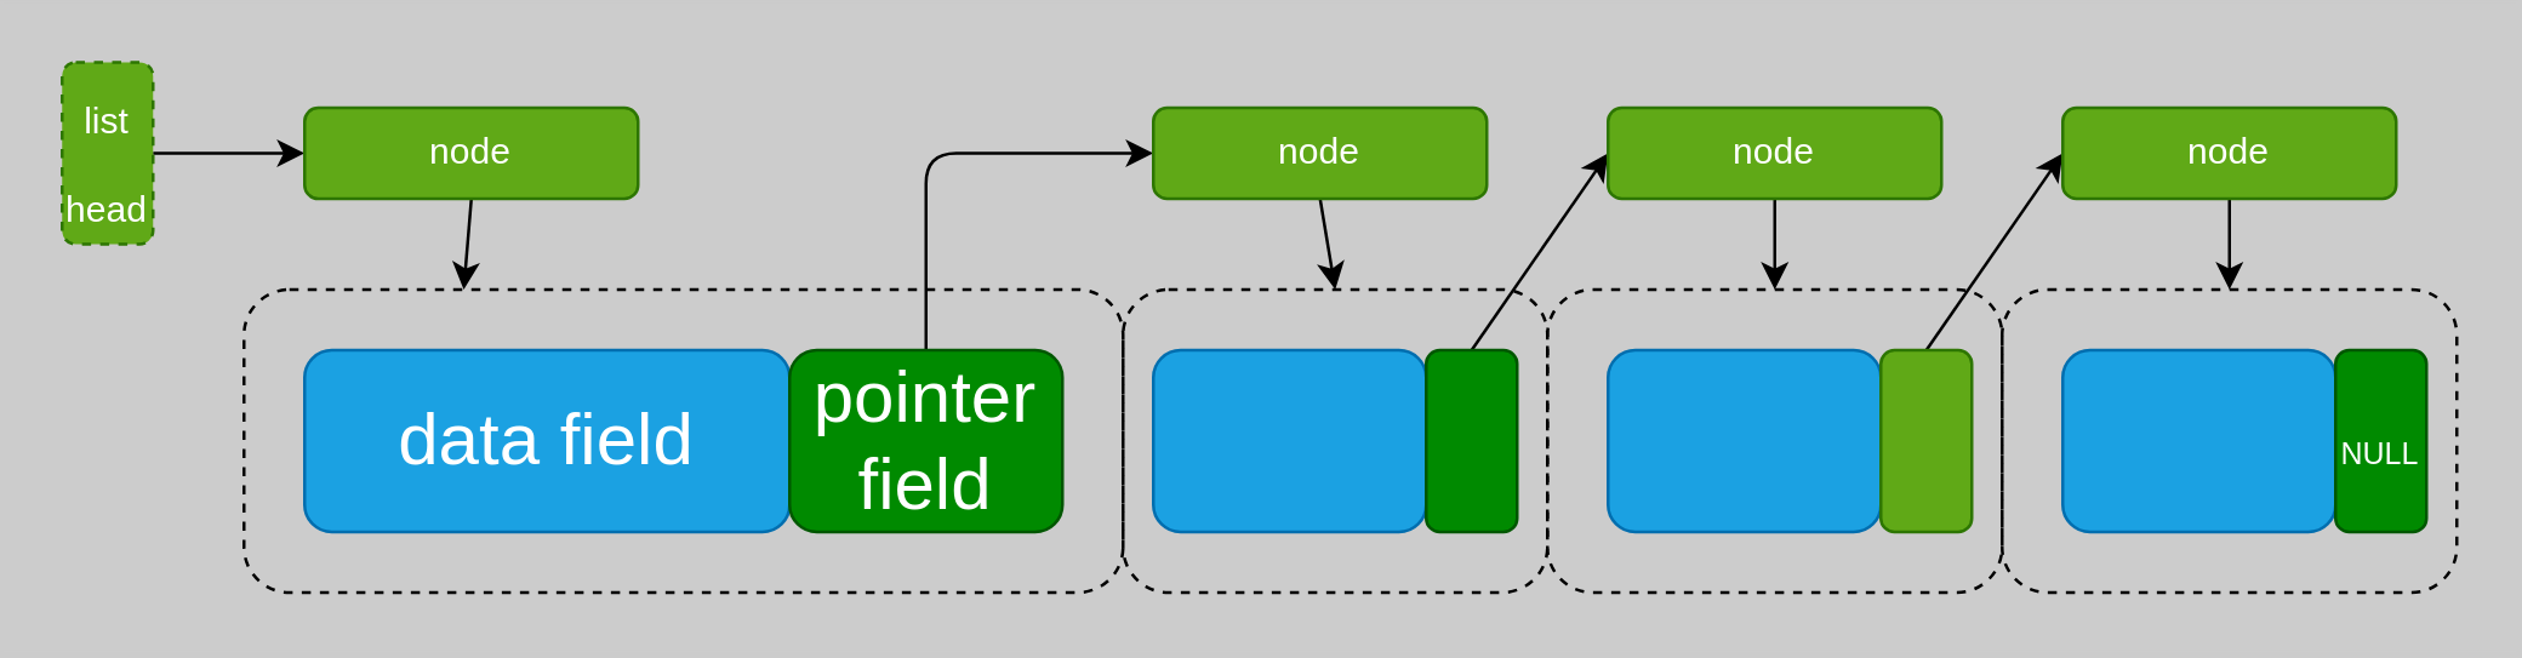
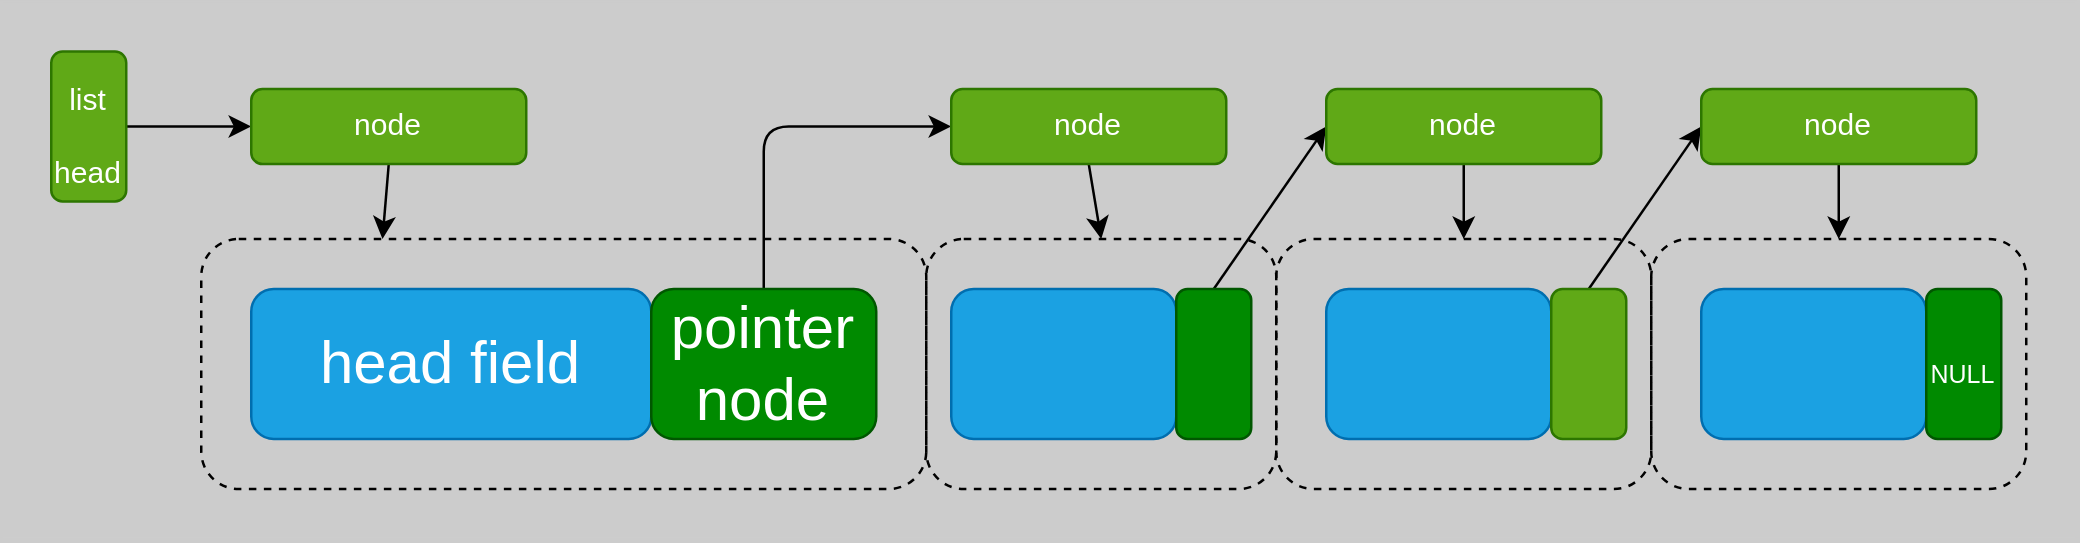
  <mxCell id="0" />
  <mxCell id="1" parent="0" />
  <mxCell id="2" value="" style="rounded=1;whiteSpace=wrap;html=1;shadow=0;glass=0;dashed=1;fontSize=12;fillColor=none;gradientColor=default;" vertex="1" parent="1"><mxGeometry x="510" y="95" width="150" height="100" as="geometry" /></mxCell>
  <mxCell id="3" value="" style="rounded=1;whiteSpace=wrap;html=1;shadow=0;glass=0;dashed=1;fontSize=12;fillColor=none;gradientColor=default;" vertex="1" parent="1"><mxGeometry x="370" y="95" width="140" height="100" as="geometry" /></mxCell>
  <mxCell id="4" value="" style="rounded=1;whiteSpace=wrap;html=1;shadow=0;glass=0;dashed=1;fontSize=12;fillColor=none;gradientColor=default;" vertex="1" parent="1"><mxGeometry x="80" y="95" width="290" height="100" as="geometry" /></mxCell>
- <mxCell id="5" value="data field" style="rounded=1;whiteSpace=wrap;html=1;fontSize=24;fillColor=#1ba1e2;fontColor=#ffffff;strokeColor=#006EAF;" vertex="1" parent="1"><mxGeometry x="100" y="115" width="160" height="60" as="geometry" /></mxCell>
+ <mxCell id="5" value="head field" style="rounded=1;whiteSpace=wrap;html=1;fontSize=24;fillColor=#1ba1e2;fontColor=#ffffff;strokeColor=#006EAF;" vertex="1" parent="1"><mxGeometry x="100" y="115" width="160" height="60" as="geometry" /></mxCell>
  <mxCell id="6" style="edgeStyle=none;html=1;exitX=0.5;exitY=0;exitDx=0;exitDy=0;fontSize=12;entryX=0;entryY=0.5;entryDx=0;entryDy=0;rounded=1;" edge="1" parent="1" source="7" target="21"><mxGeometry relative="1" as="geometry"><mxPoint x="305" y="5" as="targetPoint" /><Array as="points"><mxPoint x="305" y="50" /></Array></mxGeometry></mxCell>
- <mxCell id="7" value="pointer field" style="rounded=1;whiteSpace=wrap;html=1;fontSize=24;fillColor=#008a00;fontColor=#ffffff;strokeColor=#005700;" vertex="1" parent="1"><mxGeometry x="260" y="115" width="90" height="60" as="geometry" /></mxCell>
+ <mxCell id="7" value="pointer node" style="rounded=1;whiteSpace=wrap;html=1;fontSize=24;fillColor=#008a00;fontColor=#ffffff;strokeColor=#005700;" vertex="1" parent="1"><mxGeometry x="260" y="115" width="90" height="60" as="geometry" /></mxCell>
  <mxCell id="8" value="" style="rounded=1;whiteSpace=wrap;html=1;fontSize=24;fillColor=#1ba1e2;fontColor=#ffffff;strokeColor=#006EAF;" vertex="1" parent="1"><mxGeometry x="380" y="115" width="90" height="60" as="geometry" /></mxCell>
  <mxCell id="9" style="edgeStyle=none;html=1;exitX=0.5;exitY=0;exitDx=0;exitDy=0;entryX=0;entryY=0.5;entryDx=0;entryDy=0;fontSize=12;rounded=1;" edge="1" parent="1" source="10" target="23"><mxGeometry relative="1" as="geometry" /></mxCell>
  <mxCell id="10" value="" style="rounded=1;whiteSpace=wrap;html=1;fontSize=24;fillColor=#008a00;fontColor=#ffffff;strokeColor=#005700;" vertex="1" parent="1"><mxGeometry x="470" y="115" width="30" height="60" as="geometry" /></mxCell>
  <mxCell id="11" value="" style="rounded=1;whiteSpace=wrap;html=1;fontSize=24;fillColor=#1ba1e2;fontColor=#ffffff;strokeColor=#006EAF;" vertex="1" parent="1"><mxGeometry x="530" y="115" width="90" height="60" as="geometry" /></mxCell>
  <mxCell id="12" style="edgeStyle=none;html=1;exitX=0.5;exitY=0;exitDx=0;exitDy=0;entryX=0;entryY=0.5;entryDx=0;entryDy=0;fontSize=12;rounded=1;" edge="1" parent="1" source="13" target="25"><mxGeometry relative="1" as="geometry" /></mxCell>
  <mxCell id="13" value="" style="rounded=1;whiteSpace=wrap;html=1;fontSize=24;fillColor=#60a917;fontColor=#ffffff;strokeColor=#2D7600;" vertex="1" parent="1"><mxGeometry x="620" y="115" width="30" height="60" as="geometry" /></mxCell>
  <mxCell id="14" value="" style="rounded=1;whiteSpace=wrap;html=1;fontSize=24;fillColor=#1ba1e2;fontColor=#ffffff;strokeColor=#006EAF;" vertex="1" parent="1"><mxGeometry x="680" y="115" width="90" height="60" as="geometry" /></mxCell>
  <mxCell id="15" value="&lt;font style=&quot;font-size: 10px;&quot;&gt;NULL&lt;/font&gt;" style="rounded=1;whiteSpace=wrap;html=1;fontSize=24;fillColor=#008a00;fontColor=#ffffff;strokeColor=#005700;" vertex="1" parent="1"><mxGeometry x="770" y="115" width="30" height="60" as="geometry" /></mxCell>
  <mxCell id="16" value="" style="edgeStyle=none;html=1;fontSize=12;rounded=1;" edge="1" parent="1" source="17" target="19"><mxGeometry relative="1" as="geometry" /></mxCell>
- <mxCell id="17" value="&lt;font style=&quot;font-size: 12px;&quot;&gt;list head&lt;/font&gt;" style="rounded=1;whiteSpace=wrap;html=1;fontSize=24;fillColor=#60a917;fontColor=#ffffff;strokeColor=#2D7600;dashed=1;" vertex="1" parent="1"><mxGeometry x="20" y="20" width="30" height="60" as="geometry" /></mxCell>
+ <mxCell id="17" value="&lt;font style=&quot;font-size: 12px;&quot;&gt;list head&lt;/font&gt;" style="rounded=1;whiteSpace=wrap;html=1;fontSize=24;fillColor=#60a917;fontColor=#ffffff;strokeColor=#2D7600;" vertex="1" parent="1"><mxGeometry x="20" y="20" width="30" height="60" as="geometry" /></mxCell>
  <mxCell id="18" style="edgeStyle=none;html=1;exitX=0.5;exitY=1;exitDx=0;exitDy=0;entryX=0.25;entryY=0;entryDx=0;entryDy=0;fontSize=12;rounded=1;" edge="1" parent="1" source="19" target="4"><mxGeometry relative="1" as="geometry" /></mxCell>
  <mxCell id="19" value="node" style="rounded=1;whiteSpace=wrap;html=1;fontSize=12;fillColor=#60a917;strokeColor=#2D7600;fontColor=#ffffff;" vertex="1" parent="1"><mxGeometry x="100" y="35" width="110" height="30" as="geometry" /></mxCell>
  <mxCell id="20" style="edgeStyle=none;html=1;exitX=0.5;exitY=1;exitDx=0;exitDy=0;entryX=0.5;entryY=0;entryDx=0;entryDy=0;fontSize=12;rounded=1;" edge="1" parent="1" source="21" target="3"><mxGeometry relative="1" as="geometry" /></mxCell>
  <mxCell id="21" value="node" style="rounded=1;whiteSpace=wrap;html=1;fontSize=12;fillColor=#60a917;strokeColor=#2D7600;fontColor=#ffffff;" vertex="1" parent="1"><mxGeometry x="380" y="35" width="110" height="30" as="geometry" /></mxCell>
  <mxCell id="22" style="edgeStyle=none;html=1;exitX=0.5;exitY=1;exitDx=0;exitDy=0;entryX=0.5;entryY=0;entryDx=0;entryDy=0;fontSize=12;rounded=1;" edge="1" parent="1" source="23" target="2"><mxGeometry relative="1" as="geometry" /></mxCell>
  <mxCell id="23" value="node" style="rounded=1;whiteSpace=wrap;html=1;fontSize=12;fillColor=#60a917;strokeColor=#2D7600;fontColor=#ffffff;" vertex="1" parent="1"><mxGeometry x="530" y="35" width="110" height="30" as="geometry" /></mxCell>
  <mxCell id="24" style="edgeStyle=none;html=1;exitX=0.5;exitY=1;exitDx=0;exitDy=0;entryX=0.5;entryY=0;entryDx=0;entryDy=0;fontSize=12;rounded=1;" edge="1" parent="1" source="25" target="26"><mxGeometry relative="1" as="geometry" /></mxCell>
  <mxCell id="25" value="node" style="rounded=1;whiteSpace=wrap;html=1;fontSize=12;fillColor=#60a917;strokeColor=#2D7600;fontColor=#ffffff;" vertex="1" parent="1"><mxGeometry x="680" y="35" width="110" height="30" as="geometry" /></mxCell>
  <mxCell id="26" value="" style="rounded=1;whiteSpace=wrap;html=1;shadow=0;glass=0;dashed=1;fontSize=12;fillColor=none;gradientColor=default;" vertex="1" parent="1"><mxGeometry x="660" y="95" width="150" height="100" as="geometry" /></mxCell>
